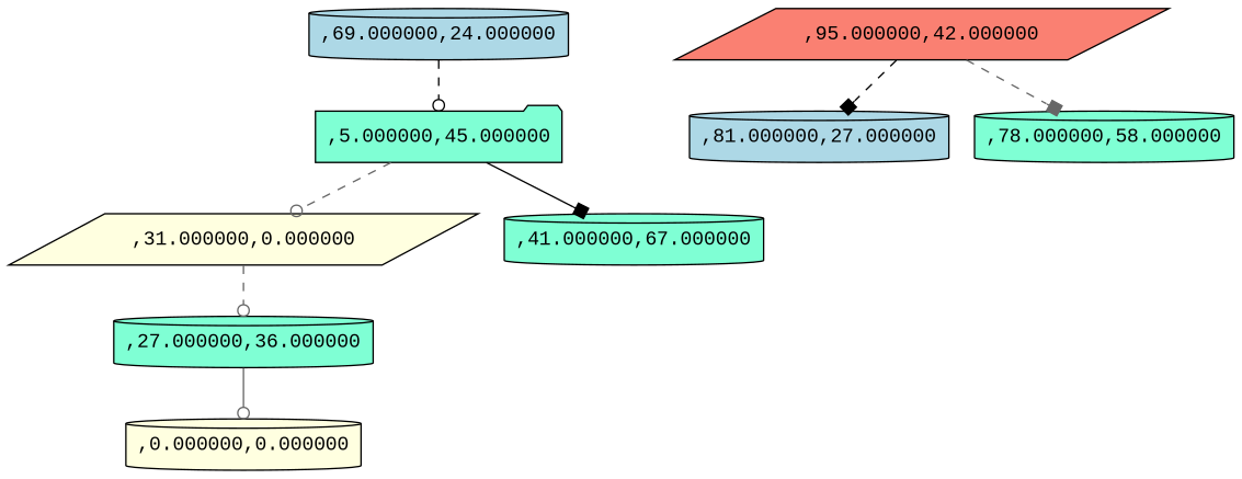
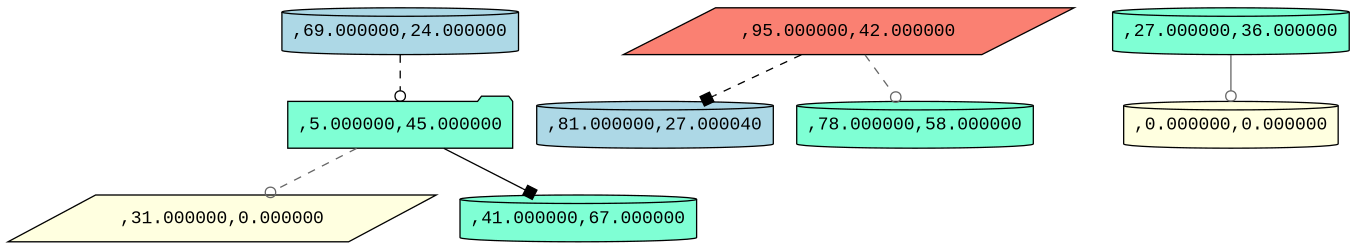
  digraph {
    fontname="Liberation Mono"
    node [fillcolor=aquamarine fontname="Liberation Mono" shape=cylinder style=filled]
    edge [arrowhead=odot color=gray40 fontname="Liberation Mono" style=dashed]
    n1 [fillcolor=lightblue label=",69.000000,24.000000"]
    n2 [label=",5.000000,45.000000" shape=folder]
    n3 [fillcolor=lightyellow label=",31.000000,0.000000" shape=parallelogram]
    n4 [label=",41.000000,67.000000"]
    n5 [fillcolor=salmon label=",95.000000,42.000000" shape=parallelogram]
-   n6 [fillcolor=lightblue label=",81.000000,27.000000"]
+   n6 [fillcolor=lightblue label=",81.000000,27.000040"]
    n7 [label=",78.000000,58.000000"]
    n8 [label=",27.000000,36.000000"]
    n9 [fillcolor=lightyellow label=",0.000000,0.000000"]
    n1 -> n2 [color=black]
    n2 -> n3
    n2 -> n4 [arrowhead=box color=black style=solid]
-   n3 -> n8
    n5 -> n6 [arrowhead=box color=black]
-   n5 -> n7 [arrowhead=box]
+   n5 -> n7
    n8 -> n9 [style=solid]
  }
